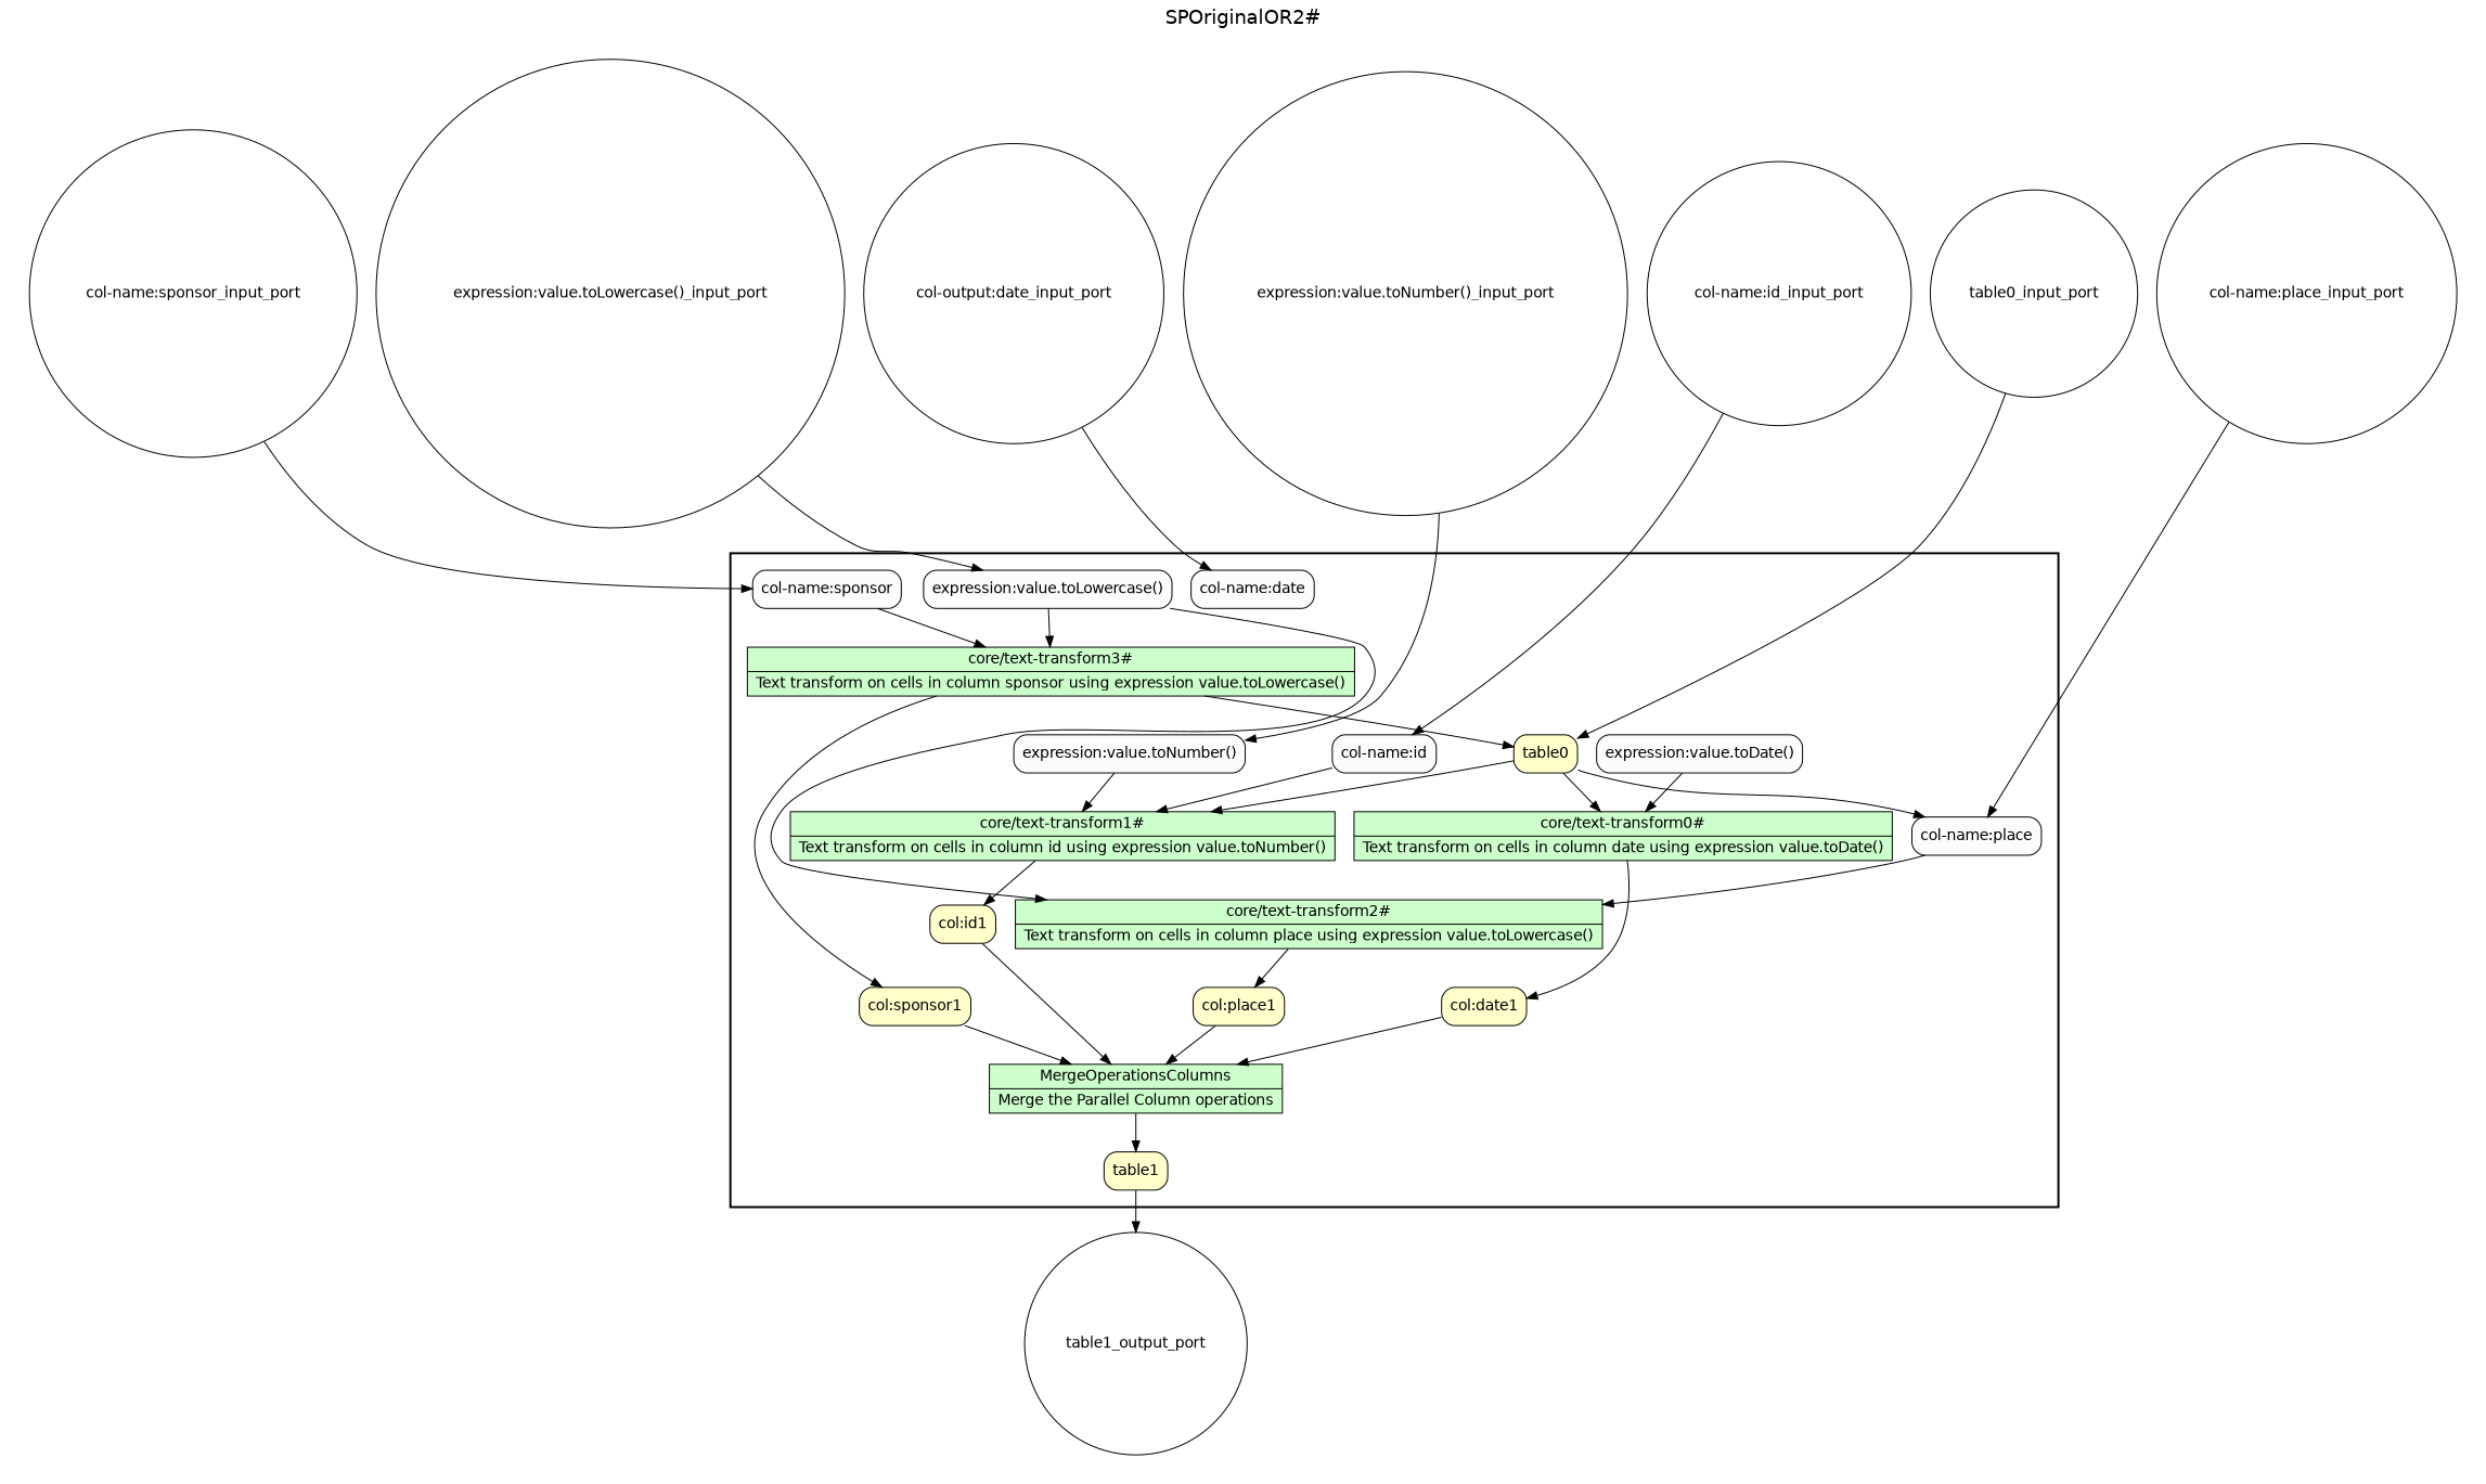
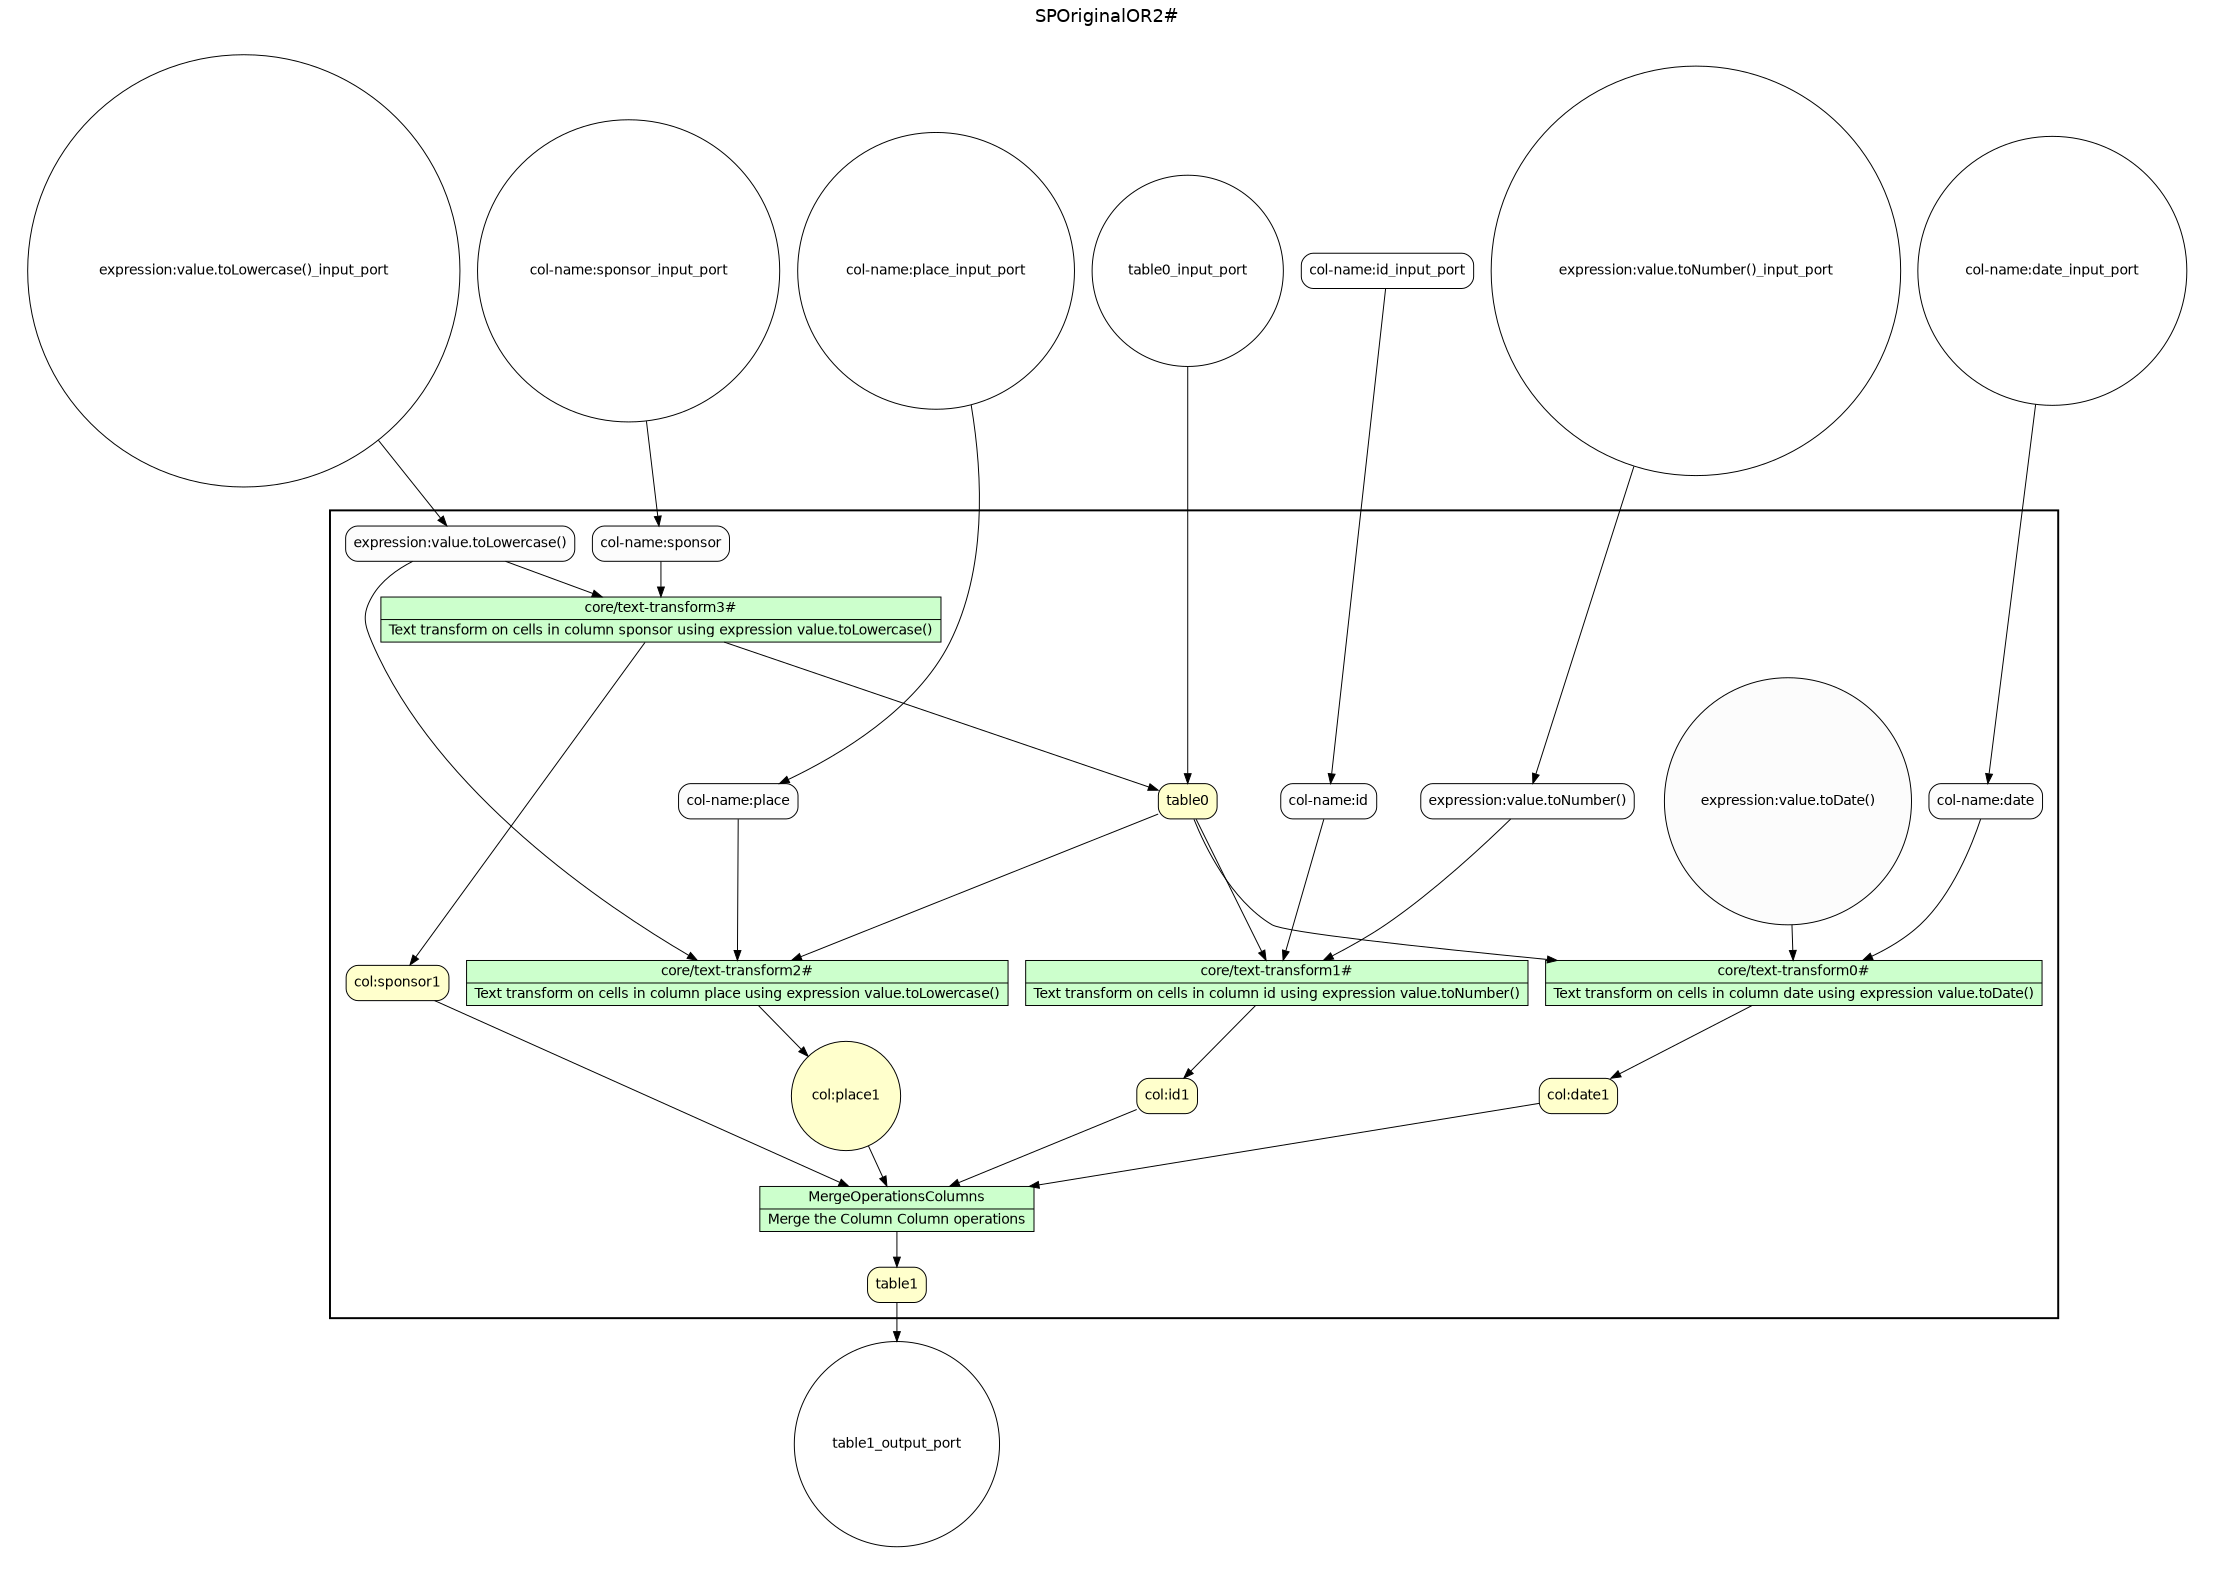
  digraph {
    fontname=Helvetica
    fontsize=18
    label="SPOriginalOR2#"
    labelloc=t
    rankdir=TB
    node [fillcolor="#FFFFFF" fontname=Helvetica peripheries=1 shape=box style="rounded,filled"]
    n1 [fillcolor="#CCFFCC" label="{<f0> core/text-transform0# |<f1> Text transform on cells in column date using expression value.toDate()}" rankdir=LR shape=record style=filled]
    "col:date1" [fillcolor="#FFFFCC"]
    n3 [fillcolor="#CCFFCC" label="{<f0> core/text-transform1# |<f1> Text transform on cells in column id using expression value.toNumber()}" rankdir=LR shape=record style=filled]
    "col:id1" [fillcolor="#FFFFCC"]
    n5 [fillcolor="#CCFFCC" label="{<f0> core/text-transform2# |<f1> Text transform on cells in column place using expression value.toLowercase()}" rankdir=LR shape=record style=filled]
-   "col:place1" [fillcolor="#FFFFCC"]
+   "col:place1" [fillcolor="#FFFFCC" shape=circle]
    n7 [fillcolor="#CCFFCC" label="{<f0> core/text-transform3# |<f1> Text transform on cells in column sponsor using expression value.toLowercase()}" rankdir=LR shape=record style=filled]
    "col:sponsor1" [fillcolor="#FFFFCC"]
-   n9 [fillcolor="#CCFFCC" label="{<f0> MergeOperationsColumns |<f1> Merge the Parallel Column operations}" rankdir=LR shape=record style=filled]
+   n9 [fillcolor="#CCFFCC" label="{<f0> MergeOperationsColumns |<f1> Merge the Column Column operations}" rankdir=LR shape=record style=filled]
    table1 [fillcolor="#FFFFCC"]
    table0 [fillcolor="#FFFFCC"]
    "col-name:date" [fillcolor="#FCFCFC"]
-   "expression:value.toDate()" [fillcolor="#FCFCFC"]
+   "expression:value.toDate()" [fillcolor="#FCFCFC" shape=circle]
    "col-name:id" [fillcolor="#FCFCFC"]
    "expression:value.toNumber()" [fillcolor="#FCFCFC"]
    "col-name:place" [fillcolor="#FCFCFC"]
    "expression:value.toLowercase()" [fillcolor="#FCFCFC"]
    "col-name:sponsor" [fillcolor="#FCFCFC"]
    "col-name:place_input_port" [shape=circle width=0.2]
    "col-name:sponsor_input_port" [shape=circle width=0.2]
    "expression:value.toLowercase()_input_port" [shape=circle width=0.2]
    "expression:value.toNumber()_input_port" [shape=circle width=0.2]
-   "col-name:id_input_port" [shape=circle width=0.2]
-   "col-name:date_input_port" [shape=circle width=0.2 label="col-output:date_input_port"]
+   "col-name:id_input_port" [width=0.2]
+   "col-name:date_input_port" [shape=circle width=0.2]
    table0_input_port [shape=circle width=0.2]
    table1_output_port [shape=circle width=0.2]
    subgraph cluster_1 {
      color=black
      label=""
      penwidth=2
      subgraph cluster_2 {
        color=black
        label=""
        penwidth=0
        n1
        "col:date1"
        n3
        "col:id1"
        n5
        "col:place1"
        n7
        "col:sponsor1"
        n9
        table1
        table0
        "col-name:date"
        "expression:value.toDate()"
        "col-name:id"
        "expression:value.toNumber()"
        "col-name:place"
        "expression:value.toLowercase()"
        "col-name:sponsor"
      }
    }
    subgraph cluster_3 {
      label=""
      penwidth=0
      subgraph cluster_4 {
        label=""
        penwidth=0
        table1_output_port
      }
    }
    subgraph cluster_5 {
      label=""
      penwidth=0
      subgraph cluster_6 {
        label=""
        penwidth=0
        "col-name:place_input_port"
        "col-name:sponsor_input_port"
        "expression:value.toLowercase()_input_port"
        "expression:value.toNumber()_input_port"
        "col-name:id_input_port"
        "col-name:date_input_port"
        table0_input_port
      }
    }
    n1 -> "col:date1"
    "col:date1" -> n9
    n3 -> "col:id1"
    "col:id1" -> n9
    n5 -> "col:place1"
    "col:place1" -> n9
    n7 -> "col:sponsor1"
    n7 -> table0
    "col:sponsor1" -> n9
    n9 -> table1
    table1 -> table1_output_port
    table0 -> n1
    table0 -> n3
-   table0 -> "col-name:place"
+   table0 -> n5
+   "col-name:date" -> n1
    "expression:value.toDate()" -> n1
    "col-name:id" -> n3
    "expression:value.toNumber()" -> n3
    "col-name:place" -> n5
    "expression:value.toLowercase()" -> n5
    "expression:value.toLowercase()" -> n7
    "col-name:sponsor" -> n7
    "col-name:place_input_port" -> "col-name:place"
    "col-name:sponsor_input_port" -> "col-name:sponsor"
    "expression:value.toLowercase()_input_port" -> "expression:value.toLowercase()"
    "expression:value.toNumber()_input_port" -> "expression:value.toNumber()"
    "col-name:id_input_port" -> "col-name:id"
    "col-name:date_input_port" -> "col-name:date"
    table0_input_port -> table0
  }
